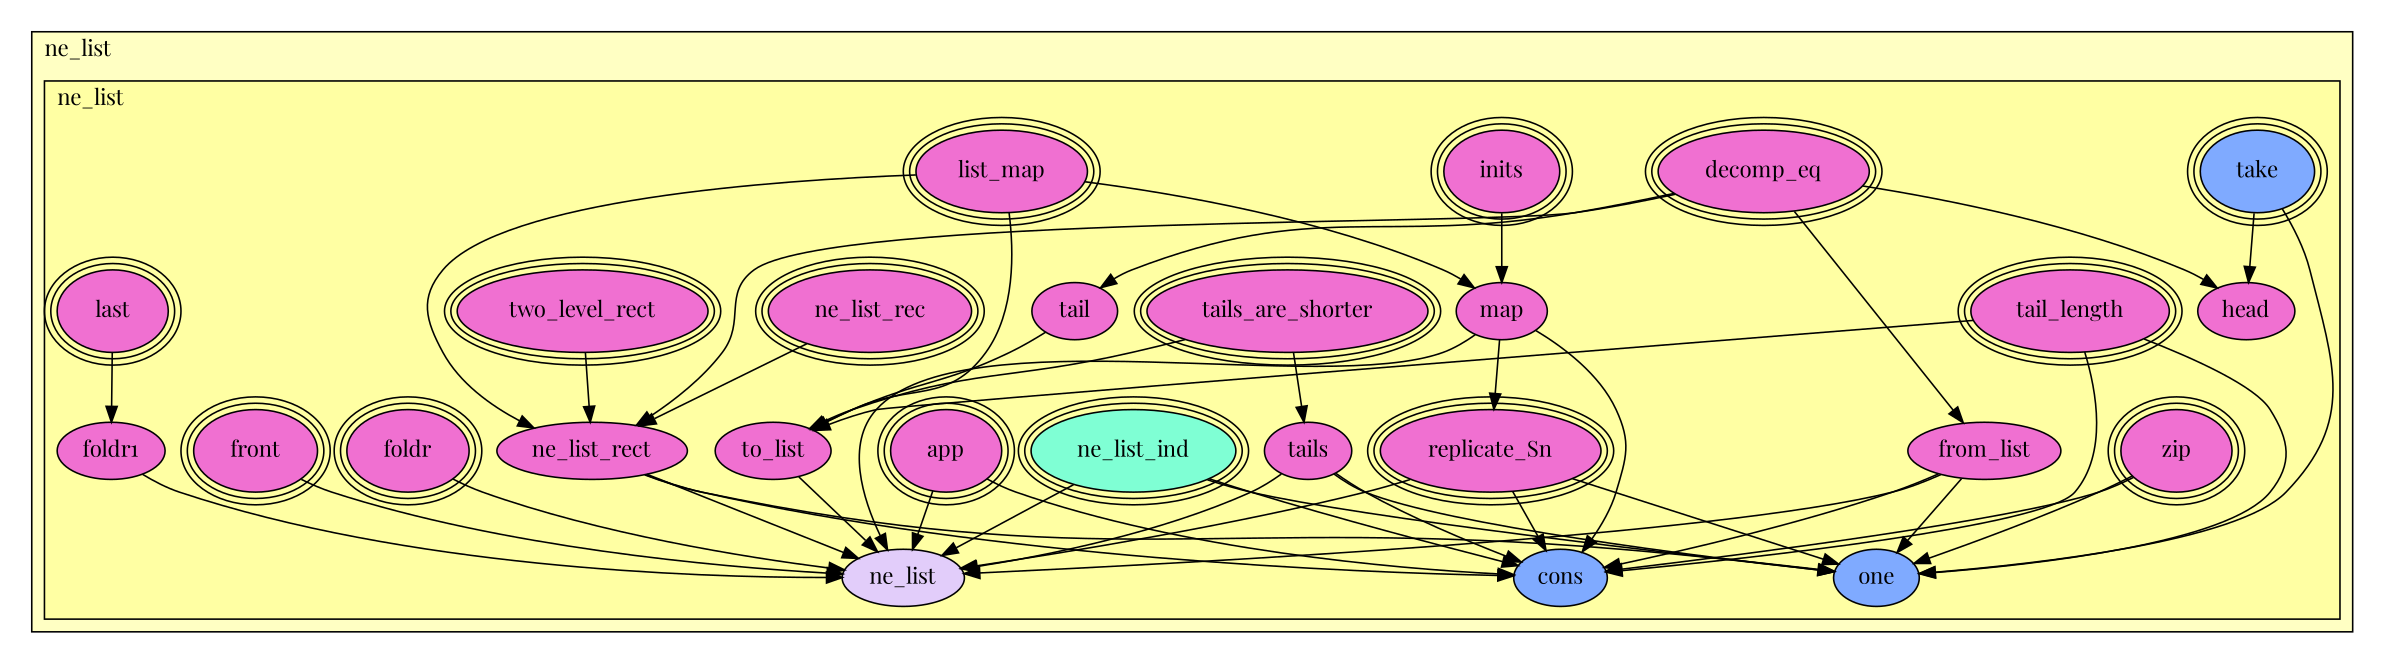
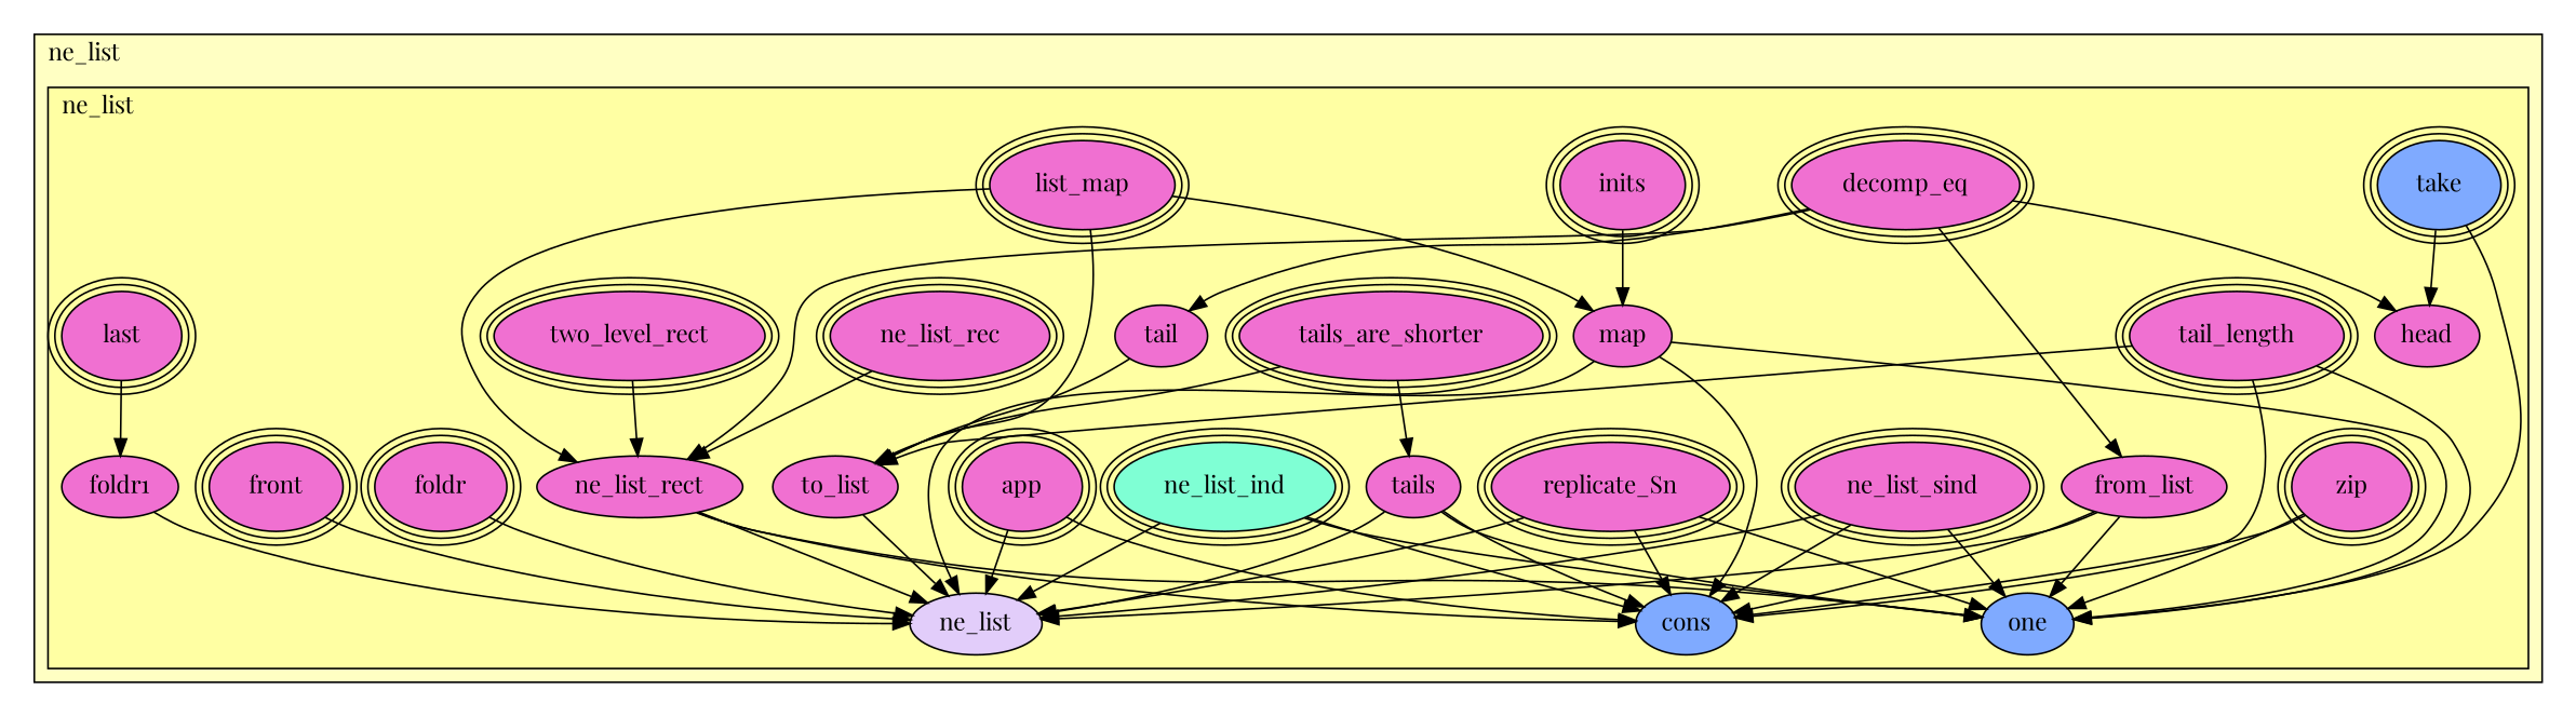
  digraph {
    fontname="Playfair Display"
    node [fillcolor="#F070D1" fontname="Playfair Display" peripheries=3 style=filled]
    edge [fontname="Playfair Display"]
    n1 [label=zip]
    n2 [label=inits]
    n3 [label=list_map]
    n4 [label=map peripheries=""]
    n5 [label=tails_are_shorter]
    n6 [label=tails peripheries=""]
    n7 [label=tail_length]
    n8 [label=two_level_rect]
    n9 [label=front]
    n10 [fillcolor="#7FAAFF" label=take]
    n11 [label=replicate_Sn]
    n12 [label=last]
    n13 [label=decomp_eq]
    n14 [label=tail peripheries=""]
    n15 [label=from_list peripheries=""]
    n16 [label=to_list peripheries=""]
    n17 [label=head peripheries=""]
    n18 [label=foldr1 peripheries=""]
    n19 [label=foldr]
    n20 [label=app]
+   n21 [label=ne_list_sind]
    n22 [label=ne_list_rec]
    n23 [fillcolor="#7FFFD4" label=ne_list_ind]
    n24 [label=ne_list_rect peripheries=""]
    n25 [fillcolor="#7FAAFF" label=cons peripheries=""]
    n26 [fillcolor="#7FAAFF" label=one peripheries=""]
    n27 [fillcolor="#E2CDFA" label=ne_list peripheries=""]
    subgraph cluster_1 {
      fillcolor="#FFFFC3"
      label=ne_list
      labeljust=l
      style=filled
      subgraph cluster_2 {
        fillcolor="#FFFFA3"
        label=ne_list
        labeljust=l
        style=filled
        n1
        n2
        n3
        n4
        n5
        n6
        n7
        n8
        n9
        n10
        n11
        n12
        n13
        n14
        n15
        n16
        n17
        n18
        n19
        n20
+       n21
        n22
        n23
        n24
        n25
        n26
        n27
      }
    }
    n1 -> n25
    n1 -> n26
    n2 -> n4
    n3 -> n4
    n3 -> n16
    n3 -> n24
    n4 -> n25
-   n4 -> n11
+   n4 -> n26
    n4 -> n27
    n5 -> n6
    n5 -> n16
    n6 -> n25
    n6 -> n26
    n6 -> n27
    n7 -> n16
    n7 -> n25
    n7 -> n26
    n8 -> n24
    n9 -> n27
    n10 -> n17
    n10 -> n26
    n11 -> n25
    n11 -> n26
    n11 -> n27
    n12 -> n18
    n13 -> n14
    n13 -> n15
    n13 -> n17
    n13 -> n24
    n14 -> n16
    n15 -> n25
    n15 -> n26
    n15 -> n27
    n16 -> n27
    n18 -> n27
    n19 -> n27
    n20 -> n25
    n20 -> n27
+   n21 -> n25
+   n21 -> n26
+   n21 -> n27
    n22 -> n24
    n23 -> n25
    n23 -> n26
    n23 -> n27
    n24 -> n25
    n24 -> n26
    n24 -> n27
  }
